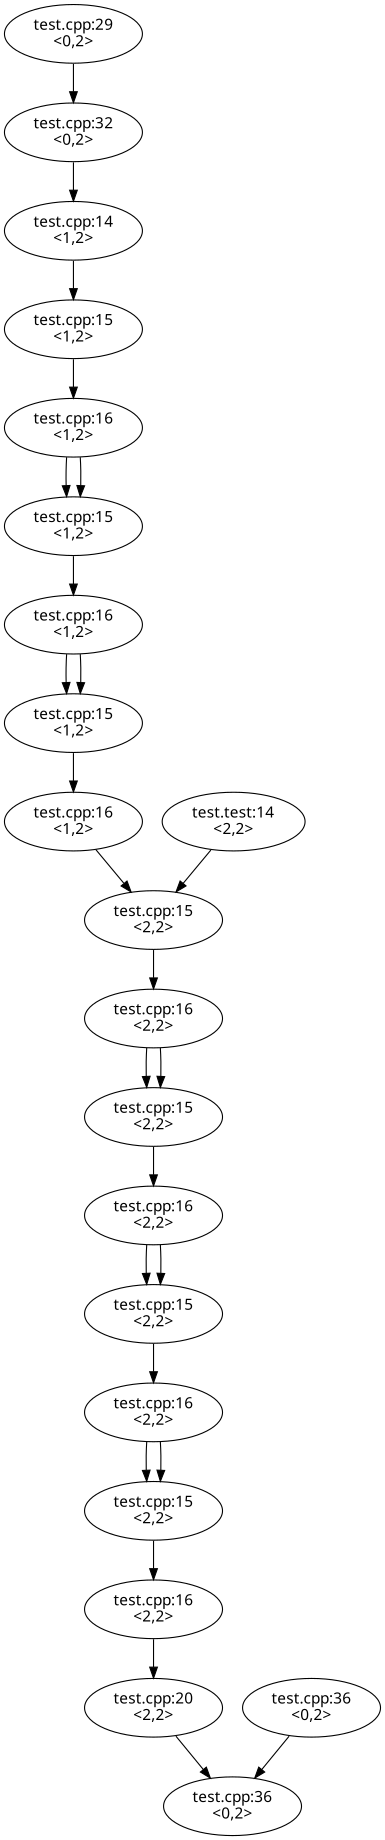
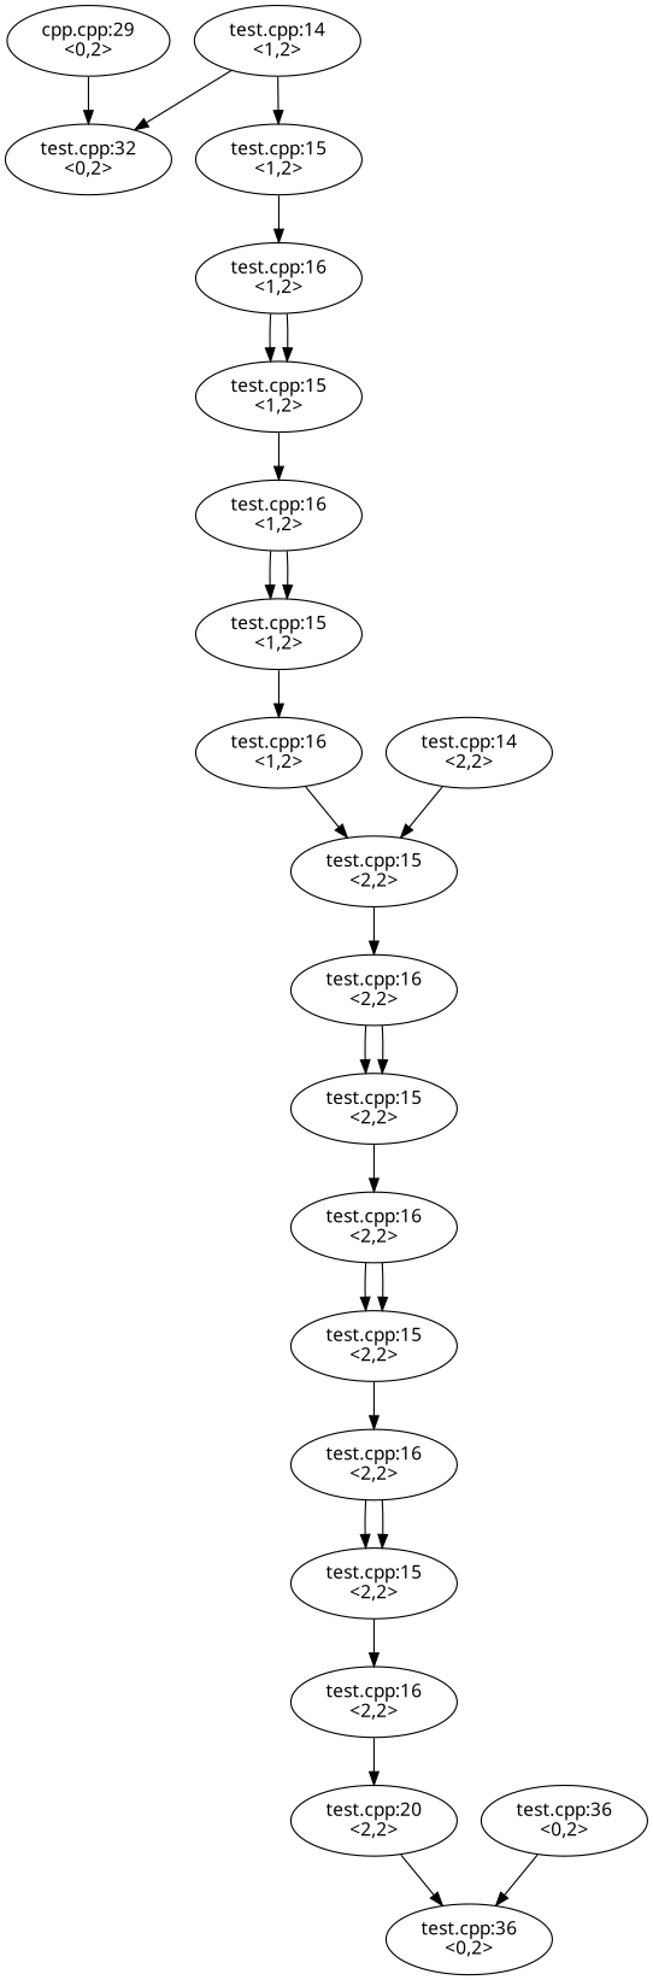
  digraph {
    fontname="Noto Sans"
    node [fontname="Noto Sans"]
    edge [fontname="Noto Sans"]
-   n1 [label="test.cpp:29\n<0,2>"]
+   n1 [label="cpp.cpp:29\n<0,2>"]
    n2 [label="test.cpp:32\n<0,2>"]
    n3 [label="test.cpp:14\n<1,2>"]
    n4 [label="test.cpp:15\n<1,2>"]
    n5 [label="test.cpp:16\n<1,2>"]
-   n6 [label="test.test:14\n<2,2>"]
+   n6 [label="test.cpp:14\n<2,2>"]
    n7 [label="test.cpp:15\n<2,2>"]
    n8 [label="test.cpp:36\n<0,2>"]
    n9 [label="test.cpp:36\n<0,2>"]
    n10 [label="test.cpp:16\n<2,2>"]
    n11 [label="test.cpp:15\n<1,2>"]
    n12 [label="test.cpp:16\n<1,2>"]
    n13 [label="test.cpp:15\n<1,2>"]
    n14 [label="test.cpp:16\n<1,2>"]
    n15 [label="test.cpp:15\n<2,2>"]
    n16 [label="test.cpp:16\n<2,2>"]
    n17 [label="test.cpp:15\n<2,2>"]
    n18 [label="test.cpp:16\n<2,2>"]
    n19 [label="test.cpp:15\n<2,2>"]
    n20 [label="test.cpp:16\n<2,2>"]
    n21 [label="test.cpp:20\n<2,2>"]
    n1 -> n2
-   n2 -> n3
+   n3 -> n2
    n3 -> n4
    n4 -> n5
    n5 -> n11
    n5 -> n11
    n6 -> n7
    n7 -> n10
    n8 -> n9
    n10 -> n15
    n10 -> n15
    n11 -> n12
    n12 -> n13
    n12 -> n13
    n13 -> n14
    n14 -> n7
    n15 -> n16
    n16 -> n17
    n16 -> n17
    n17 -> n18
    n18 -> n19
    n18 -> n19
    n19 -> n20
    n20 -> n21
    n21 -> n9
  }
